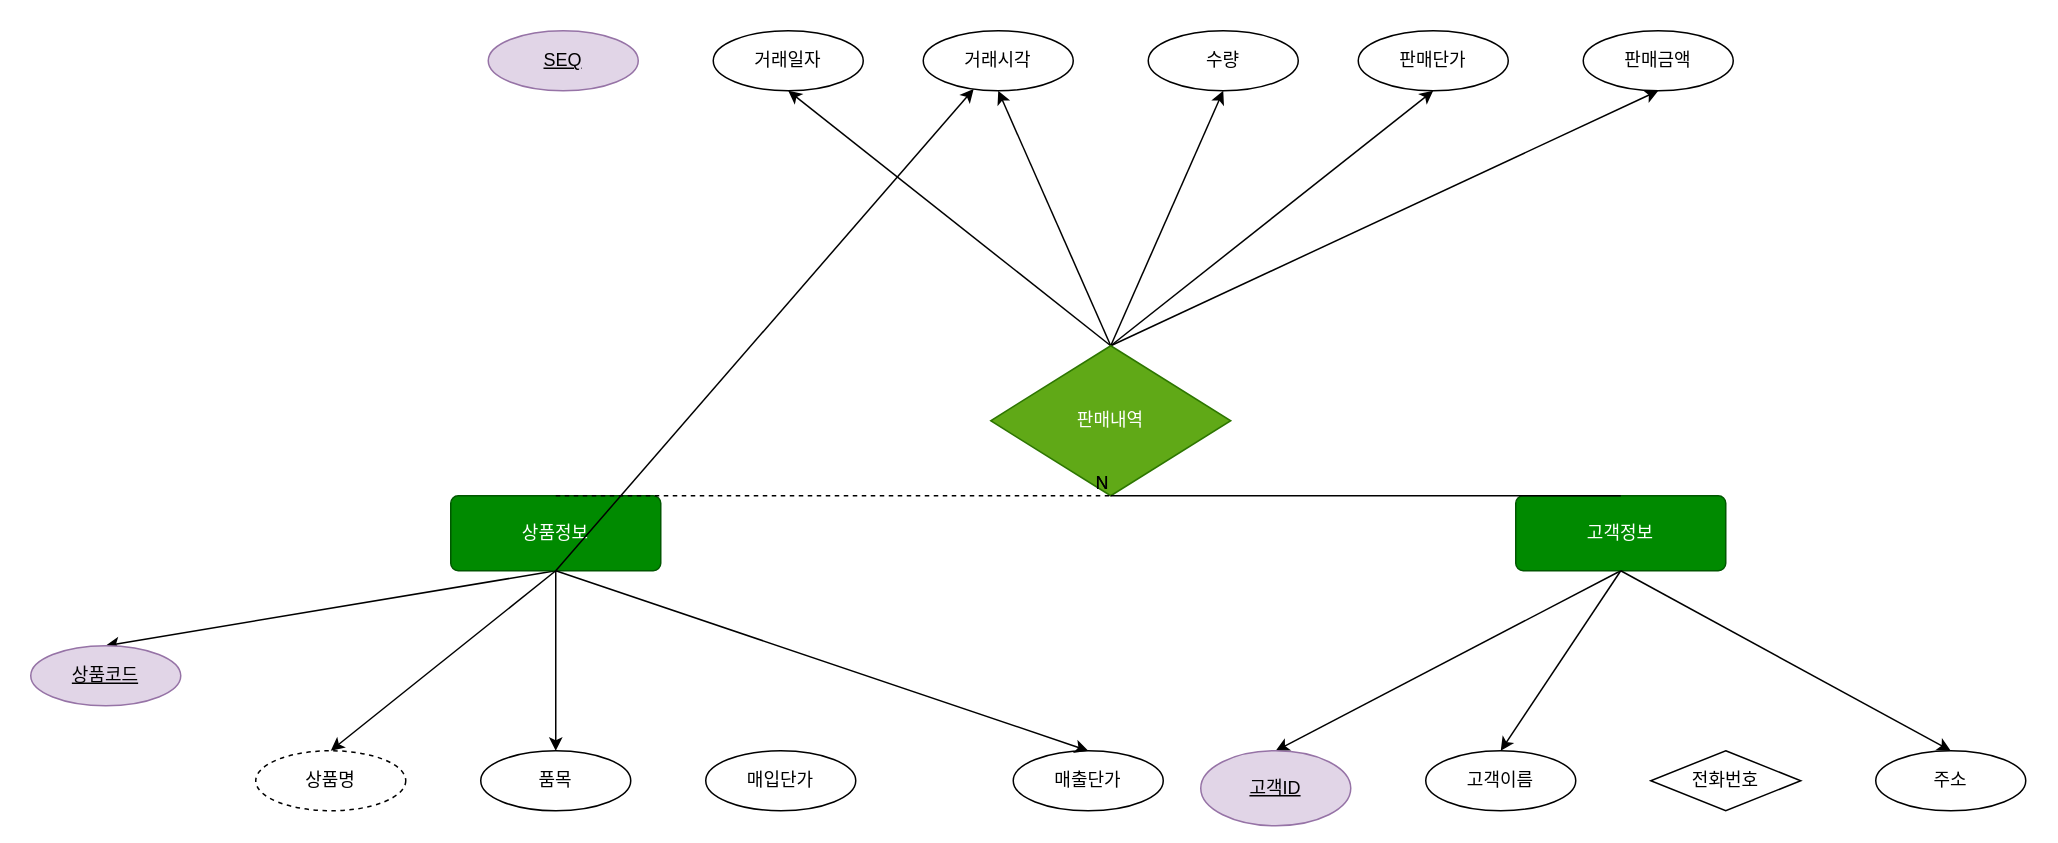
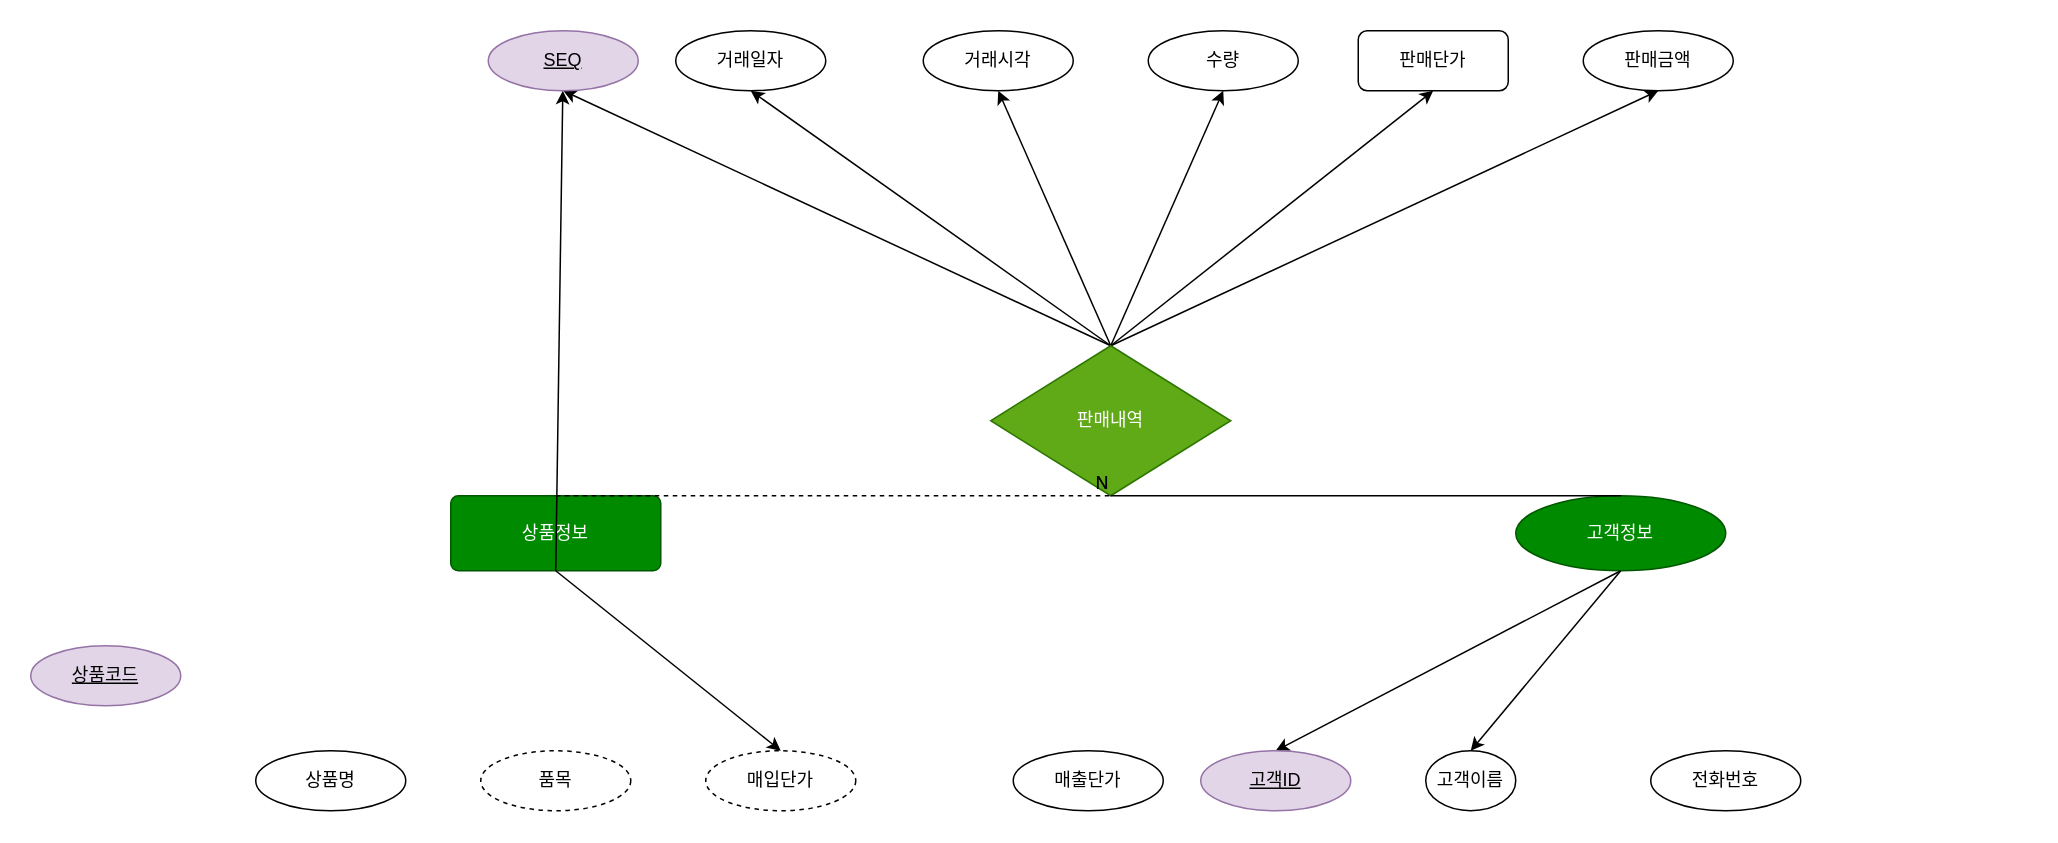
  <mxCell id="0" />
  <mxCell id="1" parent="0" />
- <mxCell id="2" style="rounded=0;orthogonalLoop=1;jettySize=auto;html=1;entryX=0.5;entryY=0;entryDx=0;entryDy=0;exitX=0.5;exitY=1;exitDx=0;exitDy=0;" edge="1" parent="1" source="3" target="4"><mxGeometry relative="1" as="geometry" /></mxCell>
  <mxCell id="3" value="상품정보" style="rounded=1;arcSize=10;whiteSpace=wrap;html=1;align=center;fillColor=#008a00;strokeColor=#005700;fontColor=#ffffff;" vertex="1" parent="1"><mxGeometry x="300" y="330" width="140" height="50" as="geometry" /></mxCell>
  <mxCell id="4" value="상품코드" style="ellipse;whiteSpace=wrap;html=1;align=center;fontStyle=4;fillColor=#e1d5e7;strokeColor=#9673a6;" vertex="1" parent="1"><mxGeometry x="20" y="430" width="100" height="40" as="geometry" /></mxCell>
- <mxCell id="5" value="상품명" style="ellipse;whiteSpace=wrap;html=1;align=center;dashed=1;" vertex="1" parent="1"><mxGeometry x="170" y="500" width="100" height="40" as="geometry" /></mxCell>
- <mxCell id="6" value="품목" style="ellipse;whiteSpace=wrap;html=1;align=center;" vertex="1" parent="1"><mxGeometry x="320" y="500" width="100" height="40" as="geometry" /></mxCell>
- <mxCell id="7" value="매입단가" style="ellipse;whiteSpace=wrap;html=1;align=center;" vertex="1" parent="1"><mxGeometry x="470" y="500" width="100" height="40" as="geometry" /></mxCell>
+ <mxCell id="5" value="상품명" style="ellipse;whiteSpace=wrap;html=1;align=center;" vertex="1" parent="1"><mxGeometry x="170" y="500" width="100" height="40" as="geometry" /></mxCell>
+ <mxCell id="6" value="품목" style="ellipse;whiteSpace=wrap;html=1;align=center;dashed=1;" vertex="1" parent="1"><mxGeometry x="320" y="500" width="100" height="40" as="geometry" /></mxCell>
+ <mxCell id="7" value="매입단가" style="ellipse;whiteSpace=wrap;html=1;align=center;dashed=1;" vertex="1" parent="1"><mxGeometry x="470" y="500" width="100" height="40" as="geometry" /></mxCell>
  <mxCell id="8" value="매출단가" style="ellipse;whiteSpace=wrap;html=1;align=center;" vertex="1" parent="1"><mxGeometry x="675" y="500" width="100" height="40" as="geometry" /></mxCell>
- <mxCell id="9" style="rounded=0;orthogonalLoop=1;jettySize=auto;html=1;entryX=0.5;entryY=0;entryDx=0;entryDy=0;exitX=0.5;exitY=1;exitDx=0;exitDy=0;" edge="1" parent="1" source="3" target="5"><mxGeometry relative="1" as="geometry"><mxPoint x="227" y="440" as="sourcePoint" /><mxPoint x="80" y="510" as="targetPoint" /></mxGeometry></mxCell>
- <mxCell id="10" style="rounded=0;orthogonalLoop=1;jettySize=auto;html=1;entryX=0.5;entryY=0;entryDx=0;entryDy=0;exitX=0.5;exitY=1;exitDx=0;exitDy=0;" edge="1" parent="1" source="3" target="6"><mxGeometry relative="1" as="geometry"><mxPoint x="450" y="440" as="sourcePoint" /><mxPoint x="230" y="510" as="targetPoint" /></mxGeometry></mxCell>
- <mxCell id="11" style="rounded=0;orthogonalLoop=1;jettySize=auto;html=1;exitX=0.5;exitY=1;exitDx=0;exitDy=0;" edge="1" parent="1" source="3" target="33"><mxGeometry relative="1" as="geometry"><mxPoint x="560" y="350" as="sourcePoint" /><mxPoint x="520" y="460" as="targetPoint" /></mxGeometry></mxCell>
- <mxCell id="12" style="rounded=0;orthogonalLoop=1;jettySize=auto;html=1;entryX=0.5;entryY=0;entryDx=0;entryDy=0;exitX=0.5;exitY=1;exitDx=0;exitDy=0;" edge="1" parent="1" source="3" target="8"><mxGeometry relative="1" as="geometry"><mxPoint x="540" y="370" as="sourcePoint" /><mxPoint x="650" y="480" as="targetPoint" /></mxGeometry></mxCell>
+ <mxCell id="9" style="rounded=0;orthogonalLoop=1;jettySize=auto;html=1;exitX=0.5;exitY=1;exitDx=0;exitDy=0;" edge="1" parent="1" source="3" target="37"><mxGeometry relative="1" as="geometry"><mxPoint x="227" y="440" as="sourcePoint" /><mxPoint x="80" y="510" as="targetPoint" /></mxGeometry></mxCell>
+ <mxCell id="11" style="rounded=0;orthogonalLoop=1;jettySize=auto;html=1;entryX=0.5;entryY=0;entryDx=0;entryDy=0;exitX=0.5;exitY=1;exitDx=0;exitDy=0;" edge="1" parent="1" source="3" target="7"><mxGeometry relative="1" as="geometry"><mxPoint x="560" y="350" as="sourcePoint" /><mxPoint x="520" y="460" as="targetPoint" /></mxGeometry></mxCell>
  <mxCell id="13" style="rounded=0;orthogonalLoop=1;jettySize=auto;html=1;entryX=0.5;entryY=0;entryDx=0;entryDy=0;exitX=0.5;exitY=1;exitDx=0;exitDy=0;" edge="1" source="14" target="15" parent="1"><mxGeometry relative="1" as="geometry" /></mxCell>
- <mxCell id="14" value="고객정보" style="rounded=1;arcSize=10;whiteSpace=wrap;html=1;align=center;fillColor=#008a00;strokeColor=#005700;fontColor=#ffffff;" vertex="1" parent="1"><mxGeometry x="1010" y="330" width="140" height="50" as="geometry" /></mxCell>
- <mxCell id="15" value="고객ID" style="ellipse;whiteSpace=wrap;html=1;align=center;fontStyle=4;fillColor=#e1d5e7;strokeColor=#9673a6;" vertex="1" parent="1"><mxGeometry x="800" y="500" width="100" height="50" as="geometry" /></mxCell>
- <mxCell id="16" value="고객이름" style="ellipse;whiteSpace=wrap;html=1;align=center;" vertex="1" parent="1"><mxGeometry x="950" y="500" width="100" height="40" as="geometry" /></mxCell>
- <mxCell id="17" value="전화번호" style="rhombus;whiteSpace=wrap;html=1;align=center;" vertex="1" parent="1"><mxGeometry x="1100" y="500" width="100" height="40" as="geometry" /></mxCell>
- <mxCell id="18" value="주소" style="ellipse;whiteSpace=wrap;html=1;align=center;" vertex="1" parent="1"><mxGeometry x="1250" y="500" width="100" height="40" as="geometry" /></mxCell>
+ <mxCell id="14" value="고객정보" style="ellipse;arcSize=10;whiteSpace=wrap;html=1;align=center;fillColor=#008a00;strokeColor=#005700;fontColor=#ffffff;" vertex="1" parent="1"><mxGeometry x="1010" y="330" width="140" height="50" as="geometry" /></mxCell>
+ <mxCell id="15" value="고객ID" style="ellipse;whiteSpace=wrap;html=1;align=center;fontStyle=4;fillColor=#e1d5e7;strokeColor=#9673a6;" vertex="1" parent="1"><mxGeometry x="800" y="500" width="100" height="40" as="geometry" /></mxCell>
+ <mxCell id="16" value="고객이름" style="ellipse;whiteSpace=wrap;html=1;align=center;" vertex="1" parent="1"><mxGeometry x="950" y="500" width="60" height="40" as="geometry" /></mxCell>
+ <mxCell id="17" value="전화번호" style="ellipse;whiteSpace=wrap;html=1;align=center;" vertex="1" parent="1"><mxGeometry x="1100" y="500" width="100" height="40" as="geometry" /></mxCell>
  <mxCell id="19" style="rounded=0;orthogonalLoop=1;jettySize=auto;html=1;entryX=0.5;entryY=0;entryDx=0;entryDy=0;exitX=0.5;exitY=1;exitDx=0;exitDy=0;" edge="1" source="14" target="16" parent="1"><mxGeometry relative="1" as="geometry"><mxPoint x="1007" y="440" as="sourcePoint" /><mxPoint x="860" y="510" as="targetPoint" /></mxGeometry></mxCell>
- <mxCell id="20" style="rounded=0;orthogonalLoop=1;jettySize=auto;html=1;entryX=0.5;entryY=0;entryDx=0;entryDy=0;exitX=0.5;exitY=1;exitDx=0;exitDy=0;" edge="1" source="14" target="18" parent="1"><mxGeometry relative="1" as="geometry"><mxPoint x="1340" y="350" as="sourcePoint" /><mxPoint x="1300" y="460" as="targetPoint" /></mxGeometry></mxCell>
+ <mxCell id="21" style="rounded=0;orthogonalLoop=1;jettySize=auto;html=1;entryX=0.5;entryY=1;entryDx=0;entryDy=0;exitX=0.5;exitY=0;exitDx=0;exitDy=0;" edge="1" parent="1" source="27" target="37"><mxGeometry relative="1" as="geometry" /></mxCell>
  <mxCell id="22" style="edgeStyle=none;shape=connector;rounded=0;orthogonalLoop=1;jettySize=auto;html=1;entryX=0.5;entryY=1;entryDx=0;entryDy=0;labelBackgroundColor=default;strokeColor=default;fontFamily=Helvetica;fontSize=11;fontColor=default;endArrow=classic;exitX=0.5;exitY=0;exitDx=0;exitDy=0;" edge="1" parent="1" source="27" target="32"><mxGeometry relative="1" as="geometry" /></mxCell>
  <mxCell id="23" style="edgeStyle=none;shape=connector;rounded=0;orthogonalLoop=1;jettySize=auto;html=1;entryX=0.5;entryY=1;entryDx=0;entryDy=0;labelBackgroundColor=default;strokeColor=default;fontFamily=Helvetica;fontSize=11;fontColor=default;endArrow=classic;exitX=0.5;exitY=0;exitDx=0;exitDy=0;" edge="1" parent="1" source="27" target="33"><mxGeometry relative="1" as="geometry" /></mxCell>
  <mxCell id="24" style="edgeStyle=none;shape=connector;rounded=0;orthogonalLoop=1;jettySize=auto;html=1;entryX=0.5;entryY=1;entryDx=0;entryDy=0;labelBackgroundColor=default;strokeColor=default;fontFamily=Helvetica;fontSize=11;fontColor=default;endArrow=classic;exitX=0.5;exitY=0;exitDx=0;exitDy=0;" edge="1" parent="1" source="27" target="34"><mxGeometry relative="1" as="geometry" /></mxCell>
  <mxCell id="25" style="edgeStyle=none;shape=connector;rounded=0;orthogonalLoop=1;jettySize=auto;html=1;entryX=0.5;entryY=1;entryDx=0;entryDy=0;labelBackgroundColor=default;strokeColor=default;fontFamily=Helvetica;fontSize=11;fontColor=default;endArrow=classic;exitX=0.5;exitY=0;exitDx=0;exitDy=0;" edge="1" parent="1" source="27" target="35"><mxGeometry relative="1" as="geometry" /></mxCell>
  <mxCell id="26" style="edgeStyle=none;shape=connector;rounded=0;orthogonalLoop=1;jettySize=auto;html=1;entryX=0.5;entryY=1;entryDx=0;entryDy=0;labelBackgroundColor=default;strokeColor=default;fontFamily=Helvetica;fontSize=11;fontColor=default;endArrow=classic;exitX=0.5;exitY=0;exitDx=0;exitDy=0;" edge="1" parent="1" source="27" target="36"><mxGeometry relative="1" as="geometry" /></mxCell>
  <mxCell id="27" value="판매내역" style="shape=rhombus;perimeter=rhombusPerimeter;whiteSpace=wrap;html=1;align=center;fillColor=#60a917;strokeColor=#2D7600;fontColor=#ffffff;" vertex="1" parent="1"><mxGeometry x="660" y="230" width="160" height="100" as="geometry" /></mxCell>
  <mxCell id="28" value="" style="endArrow=none;html=1;rounded=0;exitX=0.5;exitY=0;exitDx=0;exitDy=0;entryX=0.5;entryY=1;entryDx=0;entryDy=0;dashed=1;" edge="1" parent="1" source="3" target="27"><mxGeometry relative="1" as="geometry"><mxPoint x="550" y="260" as="sourcePoint" /><mxPoint x="710" y="260" as="targetPoint" /></mxGeometry></mxCell>
  <mxCell id="29" value="N" style="resizable=0;html=1;whiteSpace=wrap;align=right;verticalAlign=bottom;" connectable="0" vertex="1" parent="28"><mxGeometry x="1" relative="1" as="geometry" /></mxCell>
  <mxCell id="30" value="" style="endArrow=none;html=1;rounded=0;exitX=0.5;exitY=0;exitDx=0;exitDy=0;entryX=0.5;entryY=1;entryDx=0;entryDy=0;" edge="1" parent="1" source="14" target="27"><mxGeometry relative="1" as="geometry"><mxPoint x="770" y="240" as="sourcePoint" /><mxPoint x="930" y="240" as="targetPoint" /></mxGeometry></mxCell>
  <mxCell id="31" value="N" style="resizable=0;html=1;whiteSpace=wrap;align=right;verticalAlign=bottom;" connectable="0" vertex="1" parent="30"><mxGeometry x="1" relative="1" as="geometry" /></mxCell>
- <mxCell id="32" value="거래일자" style="ellipse;whiteSpace=wrap;html=1;align=center;" vertex="1" parent="1"><mxGeometry x="475" y="20" width="100" height="40" as="geometry" /></mxCell>
+ <mxCell id="32" value="거래일자" style="ellipse;whiteSpace=wrap;html=1;align=center;" vertex="1" parent="1"><mxGeometry x="450" y="20" width="100" height="40" as="geometry" /></mxCell>
  <mxCell id="33" value="거래시각" style="ellipse;whiteSpace=wrap;html=1;align=center;" vertex="1" parent="1"><mxGeometry x="615" y="20" width="100" height="40" as="geometry" /></mxCell>
  <mxCell id="34" value="수량" style="ellipse;whiteSpace=wrap;html=1;align=center;" vertex="1" parent="1"><mxGeometry x="765" y="20" width="100" height="40" as="geometry" /></mxCell>
- <mxCell id="35" value="판매단가" style="ellipse;whiteSpace=wrap;html=1;align=center;" vertex="1" parent="1"><mxGeometry x="905" y="20" width="100" height="40" as="geometry" /></mxCell>
+ <mxCell id="35" value="판매단가" style="whiteSpace=wrap;html=1;align=center;rounded=1;" vertex="1" parent="1"><mxGeometry x="905" y="20" width="100" height="40" as="geometry" /></mxCell>
  <mxCell id="36" value="판매금액" style="ellipse;whiteSpace=wrap;html=1;align=center;" vertex="1" parent="1"><mxGeometry x="1055" y="20" width="100" height="40" as="geometry" /></mxCell>
  <mxCell id="37" value="SEQ" style="ellipse;whiteSpace=wrap;html=1;align=center;fontStyle=4;fillColor=#e1d5e7;strokeColor=#9673a6;" vertex="1" parent="1"><mxGeometry x="325" y="20" width="100" height="40" as="geometry" /></mxCell>
